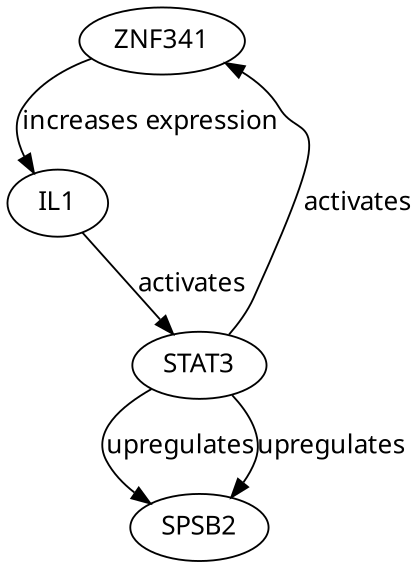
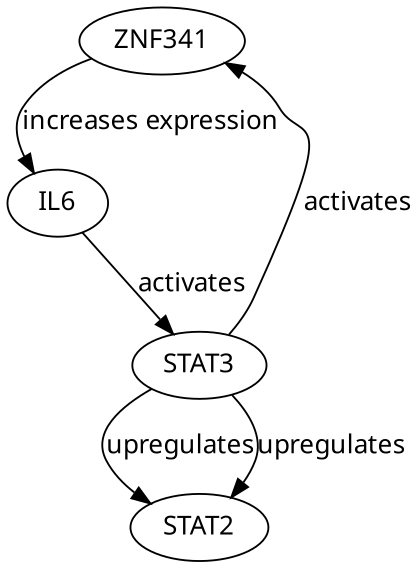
  digraph {
    fontname="Noto Sans"
    node [fontname="Noto Sans"]
    edge [evidence="STAT3 can upregulate SPSB2 expression (PMID: 30000002)." fontname="Noto Sans" probability=0.6]
    ZNF341
-   IL6 [label=IL1]
+   IL6
    STAT3
-   SPSB2
+   SPSB2 [label=STAT2]
    ZNF341 -> IL6 [evidence="ZNF341 increases IL6 expression (PMID: 30000003)." label="increases expression" probability=0.65]
    IL6 -> STAT3 [evidence="IL6 activates STAT3 via the IL6 receptor (PMID: 30000004)." label=activates probability=0.8]
    STAT3 -> ZNF341 [evidence="ZNF341 is known to activate STAT3 through transcriptional regulation (PMID: 30000001)." label=activates probability=0.7]
    STAT3 -> SPSB2 [label=upregulates]
    STAT3 -> SPSB2 [label=upregulates]
  }
